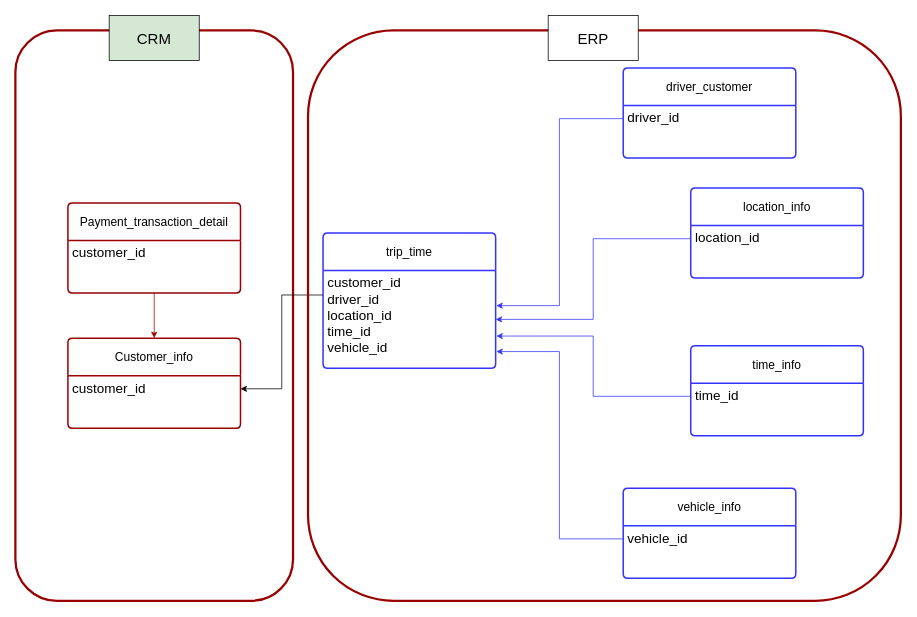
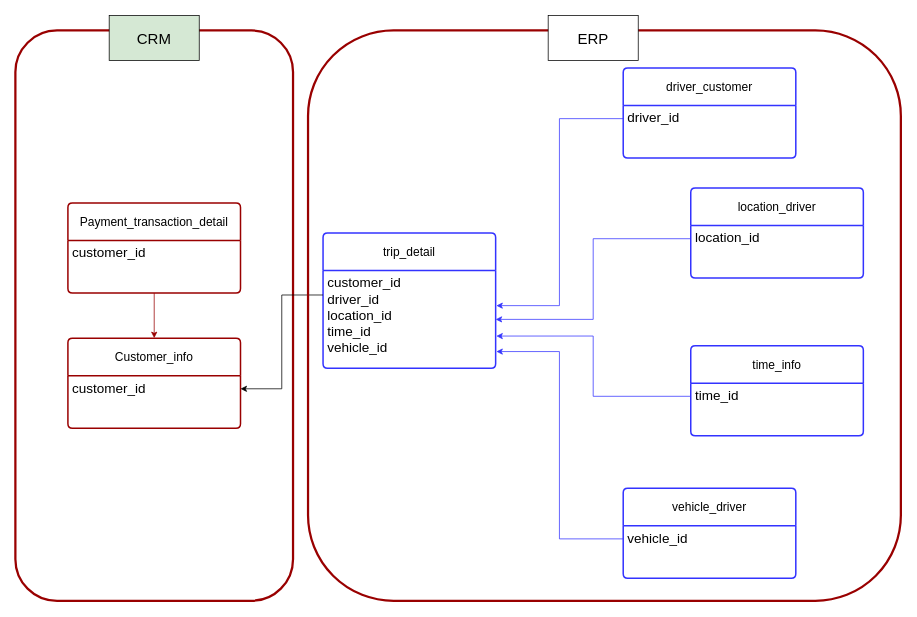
  <mxCell id="0" />
  <mxCell id="1" parent="0" />
  <mxCell id="2" value="" style="rounded=1;whiteSpace=wrap;html=1;fillColor=none;strokeWidth=3;strokeColor=#990000;" vertex="1" parent="1"><mxGeometry x="20" y="40" width="370" height="760" as="geometry" /></mxCell>
  <mxCell id="3" value="&lt;font style=&quot;font-size: 16px;&quot;&gt;Payment_transaction_detail&lt;/font&gt;" style="swimlane;childLayout=stackLayout;horizontal=1;startSize=50;horizontalStack=0;rounded=1;fontSize=14;fontStyle=0;strokeWidth=2;resizeParent=0;resizeLast=1;shadow=0;dashed=0;align=center;arcSize=4;whiteSpace=wrap;html=1;strokeColor=#990000;" vertex="1" parent="1"><mxGeometry x="90" y="270" width="230" height="120" as="geometry" /></mxCell>
  <mxCell id="4" value="&lt;font style=&quot;font-size: 18px;&quot;&gt;customer_id&lt;/font&gt;" style="align=left;strokeColor=none;fillColor=none;spacingLeft=4;spacingRight=4;fontSize=12;verticalAlign=top;resizable=0;rotatable=0;part=1;html=1;whiteSpace=wrap;" vertex="1" parent="3"><mxGeometry y="50" width="230" height="70" as="geometry" /></mxCell>
  <mxCell id="5" value="&lt;font style=&quot;font-size: 16px;&quot;&gt;Customer_info&lt;/font&gt;" style="swimlane;childLayout=stackLayout;horizontal=1;startSize=50;horizontalStack=0;rounded=1;fontSize=14;fontStyle=0;strokeWidth=2;resizeParent=0;resizeLast=1;shadow=0;dashed=0;align=center;arcSize=4;whiteSpace=wrap;html=1;strokeColor=#990000;" vertex="1" parent="1"><mxGeometry x="90" y="450" width="230" height="120" as="geometry" /></mxCell>
  <mxCell id="6" value="&lt;font style=&quot;font-size: 18px;&quot;&gt;customer_id&lt;/font&gt;" style="align=left;strokeColor=none;fillColor=none;spacingLeft=4;spacingRight=4;fontSize=12;verticalAlign=top;resizable=0;rotatable=0;part=1;html=1;whiteSpace=wrap;" vertex="1" parent="5"><mxGeometry y="50" width="230" height="70" as="geometry" /></mxCell>
  <mxCell id="7" style="edgeStyle=orthogonalEdgeStyle;rounded=0;orthogonalLoop=1;jettySize=auto;html=1;exitX=0.5;exitY=1;exitDx=0;exitDy=0;entryX=0.5;entryY=0;entryDx=0;entryDy=0;strokeColor=#990000;" edge="1" parent="1" source="4" target="5"><mxGeometry relative="1" as="geometry" /></mxCell>
- <mxCell id="8" value="&lt;font style=&quot;font-size: 16px;&quot;&gt;trip_time&lt;/font&gt;" style="swimlane;childLayout=stackLayout;horizontal=1;startSize=50;horizontalStack=0;rounded=1;fontSize=14;fontStyle=0;strokeWidth=2;resizeParent=0;resizeLast=1;shadow=0;dashed=0;align=center;arcSize=4;whiteSpace=wrap;html=1;strokeColor=#3333FF;" vertex="1" parent="1"><mxGeometry x="430" y="310" width="230" height="180" as="geometry" /></mxCell>
+ <mxCell id="8" value="&lt;font style=&quot;font-size: 16px;&quot;&gt;trip_detail&lt;/font&gt;" style="swimlane;childLayout=stackLayout;horizontal=1;startSize=50;horizontalStack=0;rounded=1;fontSize=14;fontStyle=0;strokeWidth=2;resizeParent=0;resizeLast=1;shadow=0;dashed=0;align=center;arcSize=4;whiteSpace=wrap;html=1;strokeColor=#3333FF;" vertex="1" parent="1"><mxGeometry x="430" y="310" width="230" height="180" as="geometry" /></mxCell>
  <mxCell id="9" value="&lt;font style=&quot;font-size: 18px;&quot;&gt;customer_id&lt;/font&gt;&lt;div&gt;&lt;font style=&quot;font-size: 18px;&quot;&gt;driver_id&lt;/font&gt;&lt;/div&gt;&lt;div&gt;&lt;font style=&quot;font-size: 18px;&quot;&gt;location_id&lt;/font&gt;&lt;/div&gt;&lt;div&gt;&lt;font style=&quot;font-size: 18px;&quot;&gt;time_id&lt;/font&gt;&lt;/div&gt;&lt;div&gt;&lt;font style=&quot;font-size: 18px;&quot;&gt;vehicle_id&lt;/font&gt;&lt;/div&gt;" style="align=left;strokeColor=none;fillColor=none;spacingLeft=4;spacingRight=4;fontSize=12;verticalAlign=top;resizable=0;rotatable=0;part=1;html=1;whiteSpace=wrap;" vertex="1" parent="8"><mxGeometry y="50" width="230" height="130" as="geometry" /></mxCell>
  <mxCell id="10" style="edgeStyle=orthogonalEdgeStyle;rounded=0;orthogonalLoop=1;jettySize=auto;html=1;exitX=0;exitY=0.25;exitDx=0;exitDy=0;entryX=1;entryY=0.25;entryDx=0;entryDy=0;" edge="1" parent="1" source="9" target="6"><mxGeometry relative="1" as="geometry" /></mxCell>
  <mxCell id="11" value="&lt;font style=&quot;font-size: 16px;&quot;&gt;driver_customer&lt;/font&gt;" style="swimlane;childLayout=stackLayout;horizontal=1;startSize=50;horizontalStack=0;rounded=1;fontSize=14;fontStyle=0;strokeWidth=2;resizeParent=0;resizeLast=1;shadow=0;dashed=0;align=center;arcSize=4;whiteSpace=wrap;html=1;strokeColor=#3333FF;" vertex="1" parent="1"><mxGeometry x="830" y="90" width="230" height="120" as="geometry" /></mxCell>
  <mxCell id="12" value="&lt;font style=&quot;font-size: 18px;&quot;&gt;driver_id&lt;/font&gt;" style="align=left;strokeColor=none;fillColor=none;spacingLeft=4;spacingRight=4;fontSize=12;verticalAlign=top;resizable=0;rotatable=0;part=1;html=1;whiteSpace=wrap;" vertex="1" parent="11"><mxGeometry y="50" width="230" height="70" as="geometry" /></mxCell>
- <mxCell id="13" value="&lt;font style=&quot;font-size: 16px;&quot;&gt;location_info&lt;/font&gt;" style="swimlane;childLayout=stackLayout;horizontal=1;startSize=50;horizontalStack=0;rounded=1;fontSize=14;fontStyle=0;strokeWidth=2;resizeParent=0;resizeLast=1;shadow=0;dashed=0;align=center;arcSize=4;whiteSpace=wrap;html=1;strokeColor=#3333FF;" vertex="1" parent="1"><mxGeometry x="920" y="250" width="230" height="120" as="geometry" /></mxCell>
+ <mxCell id="13" value="&lt;font style=&quot;font-size: 16px;&quot;&gt;location_driver&lt;/font&gt;" style="swimlane;childLayout=stackLayout;horizontal=1;startSize=50;horizontalStack=0;rounded=1;fontSize=14;fontStyle=0;strokeWidth=2;resizeParent=0;resizeLast=1;shadow=0;dashed=0;align=center;arcSize=4;whiteSpace=wrap;html=1;strokeColor=#3333FF;" vertex="1" parent="1"><mxGeometry x="920" y="250" width="230" height="120" as="geometry" /></mxCell>
  <mxCell id="14" value="&lt;font style=&quot;font-size: 18px;&quot;&gt;location_id&lt;/font&gt;" style="align=left;strokeColor=none;fillColor=none;spacingLeft=4;spacingRight=4;fontSize=12;verticalAlign=top;resizable=0;rotatable=0;part=1;html=1;whiteSpace=wrap;" vertex="1" parent="13"><mxGeometry y="50" width="230" height="70" as="geometry" /></mxCell>
  <mxCell id="15" value="&lt;font style=&quot;font-size: 16px;&quot;&gt;time&lt;/font&gt;&lt;span style=&quot;font-size: 16px; background-color: transparent; color: light-dark(rgb(0, 0, 0), rgb(255, 255, 255));&quot;&gt;_info&lt;/span&gt;" style="swimlane;childLayout=stackLayout;horizontal=1;startSize=50;horizontalStack=0;rounded=1;fontSize=14;fontStyle=0;strokeWidth=2;resizeParent=0;resizeLast=1;shadow=0;dashed=0;align=center;arcSize=4;whiteSpace=wrap;html=1;strokeColor=#3333FF;" vertex="1" parent="1"><mxGeometry x="920" y="460" width="230" height="120" as="geometry" /></mxCell>
  <mxCell id="16" value="&lt;font style=&quot;font-size: 18px;&quot;&gt;time_id&lt;/font&gt;" style="align=left;strokeColor=none;fillColor=none;spacingLeft=4;spacingRight=4;fontSize=12;verticalAlign=top;resizable=0;rotatable=0;part=1;html=1;whiteSpace=wrap;" vertex="1" parent="15"><mxGeometry y="50" width="230" height="70" as="geometry" /></mxCell>
- <mxCell id="17" value="&lt;span style=&quot;font-size: 16px; background-color: transparent; color: light-dark(rgb(0, 0, 0), rgb(255, 255, 255));&quot;&gt;vehicle_info&lt;/span&gt;" style="swimlane;childLayout=stackLayout;horizontal=1;startSize=50;horizontalStack=0;rounded=1;fontSize=14;fontStyle=0;strokeWidth=2;resizeParent=0;resizeLast=1;shadow=0;dashed=0;align=center;arcSize=4;whiteSpace=wrap;html=1;strokeColor=#3333FF;" vertex="1" parent="1"><mxGeometry x="830" y="650" width="230" height="120" as="geometry" /></mxCell>
+ <mxCell id="17" value="&lt;span style=&quot;font-size: 16px; background-color: transparent; color: light-dark(rgb(0, 0, 0), rgb(255, 255, 255));&quot;&gt;vehicle_driver&lt;/span&gt;" style="swimlane;childLayout=stackLayout;horizontal=1;startSize=50;horizontalStack=0;rounded=1;fontSize=14;fontStyle=0;strokeWidth=2;resizeParent=0;resizeLast=1;shadow=0;dashed=0;align=center;arcSize=4;whiteSpace=wrap;html=1;strokeColor=#3333FF;" vertex="1" parent="1"><mxGeometry x="830" y="650" width="230" height="120" as="geometry" /></mxCell>
  <mxCell id="18" value="&lt;font style=&quot;font-size: 18px;&quot;&gt;vehicle_id&lt;/font&gt;" style="align=left;strokeColor=none;fillColor=none;spacingLeft=4;spacingRight=4;fontSize=12;verticalAlign=top;resizable=0;rotatable=0;part=1;html=1;whiteSpace=wrap;" vertex="1" parent="17"><mxGeometry y="50" width="230" height="70" as="geometry" /></mxCell>
  <mxCell id="19" style="edgeStyle=orthogonalEdgeStyle;rounded=0;orthogonalLoop=1;jettySize=auto;html=1;exitX=0;exitY=0.25;exitDx=0;exitDy=0;entryX=1.004;entryY=0.83;entryDx=0;entryDy=0;entryPerimeter=0;strokeColor=#3333FF;" edge="1" parent="1" source="18" target="9"><mxGeometry relative="1" as="geometry" /></mxCell>
  <mxCell id="20" style="edgeStyle=orthogonalEdgeStyle;rounded=0;orthogonalLoop=1;jettySize=auto;html=1;exitX=0;exitY=0.25;exitDx=0;exitDy=0;entryX=1.004;entryY=0.671;entryDx=0;entryDy=0;entryPerimeter=0;strokeColor=#3333FF;" edge="1" parent="1" source="16" target="9"><mxGeometry relative="1" as="geometry" /></mxCell>
  <mxCell id="21" style="edgeStyle=orthogonalEdgeStyle;rounded=0;orthogonalLoop=1;jettySize=auto;html=1;exitX=0;exitY=0.25;exitDx=0;exitDy=0;entryX=1;entryY=0.5;entryDx=0;entryDy=0;strokeColor=#3333FF;" edge="1" parent="1" source="14" target="9"><mxGeometry relative="1" as="geometry" /></mxCell>
  <mxCell id="22" style="edgeStyle=orthogonalEdgeStyle;rounded=0;orthogonalLoop=1;jettySize=auto;html=1;exitX=0;exitY=0.25;exitDx=0;exitDy=0;entryX=1.004;entryY=0.359;entryDx=0;entryDy=0;entryPerimeter=0;strokeColor=#3333FF;" edge="1" parent="1" source="12" target="9"><mxGeometry relative="1" as="geometry" /></mxCell>
  <mxCell id="23" value="" style="rounded=1;whiteSpace=wrap;html=1;fillColor=none;strokeWidth=3;strokeColor=#990000;" vertex="1" parent="1"><mxGeometry x="410" y="40" width="790" height="760" as="geometry" /></mxCell>
  <mxCell id="24" value="&lt;font style=&quot;font-size: 20px;&quot;&gt;CRM&lt;/font&gt;" style="rounded=0;whiteSpace=wrap;html=1;fillColor=#d5e8d4;" vertex="1" parent="1"><mxGeometry x="145" y="20" width="120" height="60" as="geometry" /></mxCell>
  <mxCell id="25" value="&lt;font style=&quot;font-size: 20px;&quot;&gt;ERP&lt;/font&gt;" style="rounded=0;whiteSpace=wrap;html=1;fillColor=#ffffff;" vertex="1" parent="1"><mxGeometry x="730" y="20" width="120" height="60" as="geometry" /></mxCell>
